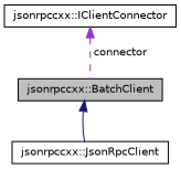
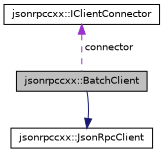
  digraph {
    node [color=black fillcolor=white fontname=Helvetica fontsize=10 shape=record style=filled]
    edge [dir=back fontname=Helvetica fontsize=10 labelfontname=Helvetica labelfontsize=10]
    n1 [fillcolor=grey75 fontcolor=black height=0.2 label="jsonrpccxx::BatchClient" width=0.4]
    n2 [height=0.2 label="jsonrpccxx::JsonRpcClient" width=0.4]
    n3 [height=0.2 label="jsonrpccxx::IClientConnector" width=0.4]
-   n1 -> n2 [color=midnightblue style=solid]
+   n2 -> n1 [color=midnightblue style=solid]
    n3 -> n1 [color=darkorchid3 label=" connector" style=dashed]
  }
